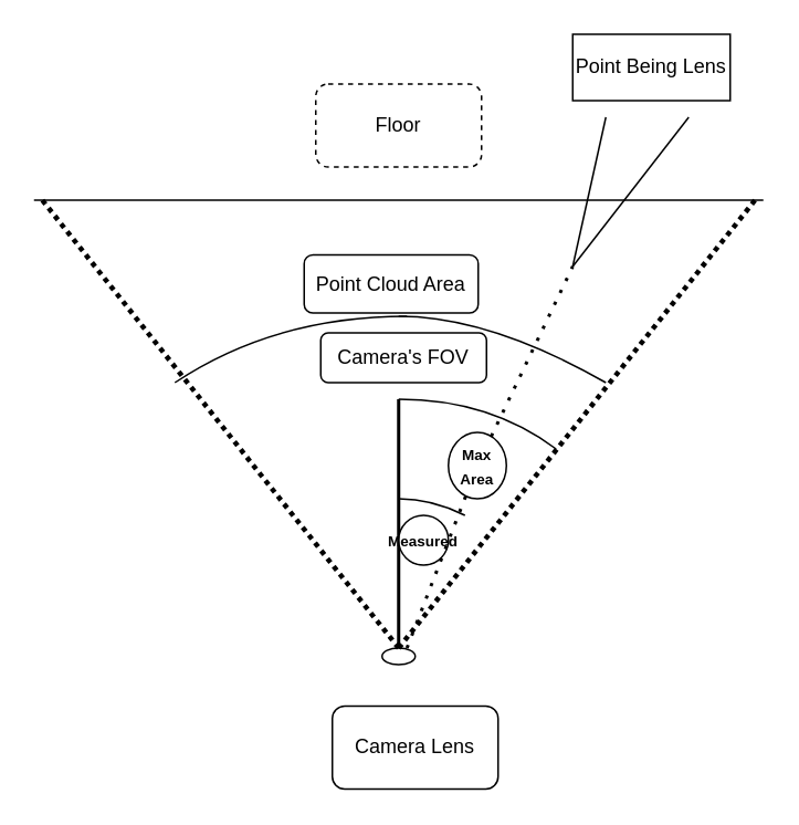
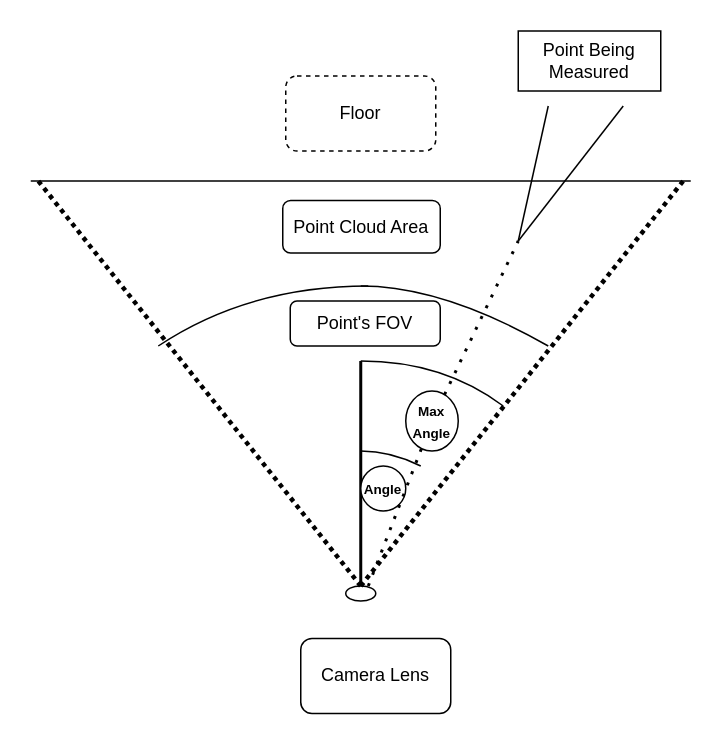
  <mxCell id="0" />
  <mxCell id="1" parent="0" />
  <mxCell id="2" value="" style="endArrow=none;html=1;rounded=0;" parent="1" edge="1"><mxGeometry width="50" height="50" relative="1" as="geometry"><mxPoint x="20" y="120" as="sourcePoint" /><mxPoint x="460" y="120" as="targetPoint" /></mxGeometry></mxCell>
  <mxCell id="3" value="" style="ellipse;whiteSpace=wrap;html=1;" parent="1" vertex="1"><mxGeometry x="230" y="390" width="20" height="10" as="geometry" /></mxCell>
  <mxCell id="4" value="" style="endArrow=none;dashed=1;html=1;rounded=0;exitX=0.5;exitY=0;exitDx=0;exitDy=0;dashPattern=1 1;strokeWidth=3;" parent="1" source="3" edge="1"><mxGeometry width="50" height="50" relative="1" as="geometry"><mxPoint x="240" y="380" as="sourcePoint" /><mxPoint x="25" y="120" as="targetPoint" /></mxGeometry></mxCell>
- <mxCell id="5" value="Point Cloud Area" style="rounded=1;whiteSpace=wrap;html=1;" parent="1" vertex="1"><mxGeometry x="183" y="153" width="105" height="35" as="geometry" /></mxCell>
+ <mxCell id="5" value="Point Cloud Area" style="rounded=1;whiteSpace=wrap;html=1;" parent="1" vertex="1"><mxGeometry x="188" y="133" width="105" height="35" as="geometry" /></mxCell>
  <mxCell id="6" value="Camera Lens" style="rounded=1;whiteSpace=wrap;html=1;" parent="1" vertex="1"><mxGeometry x="200" y="425" width="100" height="50" as="geometry" /></mxCell>
  <mxCell id="7" value="Floor" style="rounded=1;whiteSpace=wrap;html=1;dashed=1;" parent="1" vertex="1"><mxGeometry x="190" y="50" width="100" height="50" as="geometry" /></mxCell>
  <mxCell id="8" value="" style="endArrow=none;dashed=1;html=1;rounded=0;exitX=0.5;exitY=0;exitDx=0;exitDy=0;dashPattern=1 1;strokeWidth=3;" parent="1" source="3" edge="1"><mxGeometry width="50" height="50" relative="1" as="geometry"><mxPoint x="215" y="230" as="sourcePoint" /><mxPoint x="455" y="120" as="targetPoint" /></mxGeometry></mxCell>
  <mxCell id="9" value="" style="endArrow=none;html=1;strokeWidth=2;rounded=0;entryX=0.5;entryY=0;entryDx=0;entryDy=0;" parent="1" target="3" edge="1"><mxGeometry width="50" height="50" relative="1" as="geometry"><mxPoint x="240" y="240" as="sourcePoint" /><mxPoint x="245" y="390" as="targetPoint" /></mxGeometry></mxCell>
  <mxCell id="10" value="" style="endArrow=none;html=1;curved=1;" parent="1" edge="1"><mxGeometry width="50" height="50" relative="1" as="geometry"><mxPoint x="335" y="270" as="sourcePoint" /><mxPoint x="240" y="240" as="targetPoint" /><Array as="points"><mxPoint x="295" y="240" /></Array></mxGeometry></mxCell>
  <mxCell id="11" value="" style="curved=1;endArrow=classic;html=1;rounded=0;strokeColor=none;" parent="1" edge="1"><mxGeometry width="50" height="50" relative="1" as="geometry"><mxPoint x="260" y="350" as="sourcePoint" /><mxPoint x="274.805" y="287.432" as="targetPoint" /><Array as="points"><mxPoint x="310" y="350" /></Array></mxGeometry></mxCell>
  <mxCell id="12" value="" style="endArrow=none;html=1;curved=1;" parent="1" edge="1"><mxGeometry width="50" height="50" relative="1" as="geometry"><mxPoint x="245" y="190" as="sourcePoint" /><mxPoint x="105" y="230" as="targetPoint" /><Array as="points"><mxPoint x="165" y="190" /></Array></mxGeometry></mxCell>
- <mxCell id="13" value="&lt;font style=&quot;&quot;&gt;&lt;font style=&quot;font-size: 9px;&quot;&gt;&lt;b&gt;Measured&lt;/b&gt;&lt;/font&gt;&lt;br&gt;&lt;/font&gt;" style="ellipse;whiteSpace=wrap;html=1;" parent="1" vertex="1"><mxGeometry x="240" y="310" width="30" height="30" as="geometry" /></mxCell>
- <mxCell id="14" value="Camera's FOV" style="rounded=1;whiteSpace=wrap;html=1;" parent="1" vertex="1"><mxGeometry x="193" y="200" width="100" height="30" as="geometry" /></mxCell>
+ <mxCell id="13" value="&lt;font style=&quot;&quot;&gt;&lt;font style=&quot;font-size: 9px;&quot;&gt;&lt;b&gt;Angle&lt;/b&gt;&lt;/font&gt;&lt;br&gt;&lt;/font&gt;" style="ellipse;whiteSpace=wrap;html=1;" parent="1" vertex="1"><mxGeometry x="240" y="310" width="30" height="30" as="geometry" /></mxCell>
+ <mxCell id="14" value="Point's FOV" style="rounded=1;whiteSpace=wrap;html=1;" parent="1" vertex="1"><mxGeometry x="193" y="200" width="100" height="30" as="geometry" /></mxCell>
  <mxCell id="15" value="" style="endArrow=none;dashed=1;html=1;dashPattern=1 3;strokeWidth=2;rounded=0;" parent="1" edge="1" source="21"><mxGeometry width="50" height="50" relative="1" as="geometry"><mxPoint x="245" y="390" as="sourcePoint" /><mxPoint x="345" y="160" as="targetPoint" /></mxGeometry></mxCell>
  <mxCell id="16" value="" style="endArrow=none;html=1;curved=1;" parent="1" edge="1"><mxGeometry width="50" height="50" relative="1" as="geometry"><mxPoint x="280" y="310" as="sourcePoint" /><mxPoint x="240" y="300" as="targetPoint" /><Array as="points"><mxPoint x="260" y="300" /></Array></mxGeometry></mxCell>
  <mxCell id="17" value="" style="endArrow=none;html=1;rounded=0;" parent="1" edge="1"><mxGeometry width="50" height="50" relative="1" as="geometry"><mxPoint x="345" y="160" as="sourcePoint" /><mxPoint x="365" y="70" as="targetPoint" /></mxGeometry></mxCell>
- <mxCell id="18" value="Point Being Lens" style="rounded=0;whiteSpace=wrap;html=1;" parent="1" vertex="1"><mxGeometry x="345" y="20" width="95" height="40" as="geometry" /></mxCell>
+ <mxCell id="18" value="Point Being Measured" style="rounded=0;whiteSpace=wrap;html=1;" parent="1" vertex="1"><mxGeometry x="345" y="20" width="95" height="40" as="geometry" /></mxCell>
  <mxCell id="19" value="" style="endArrow=none;html=1;rounded=0;" parent="1" edge="1"><mxGeometry width="50" height="50" relative="1" as="geometry"><mxPoint x="345" y="160" as="sourcePoint" /><mxPoint x="415" y="70" as="targetPoint" /></mxGeometry></mxCell>
  <mxCell id="20" value="" style="endArrow=none;dashed=1;html=1;dashPattern=1 3;strokeWidth=2;rounded=0;" edge="1" parent="1" target="21"><mxGeometry width="50" height="50" relative="1" as="geometry"><mxPoint x="245" y="390" as="sourcePoint" /><mxPoint x="345" y="160" as="targetPoint" /></mxGeometry></mxCell>
- <mxCell id="21" value="&lt;font style=&quot;&quot;&gt;&lt;font style=&quot;font-size: 9px;&quot;&gt;&lt;b&gt;Max Area&lt;/b&gt;&lt;/font&gt;&lt;br&gt;&lt;/font&gt;" style="ellipse;whiteSpace=wrap;html=1;" vertex="1" parent="1"><mxGeometry x="270" y="260" width="35" height="40" as="geometry" /></mxCell>
+ <mxCell id="21" value="&lt;font style=&quot;&quot;&gt;&lt;font style=&quot;font-size: 9px;&quot;&gt;&lt;b&gt;Max Angle&lt;/b&gt;&lt;/font&gt;&lt;br&gt;&lt;/font&gt;" style="ellipse;whiteSpace=wrap;html=1;" vertex="1" parent="1"><mxGeometry x="270" y="260" width="35" height="40" as="geometry" /></mxCell>
  <mxCell id="22" value="" style="endArrow=none;html=1;curved=1;" edge="1" parent="1"><mxGeometry width="50" height="50" relative="1" as="geometry"><mxPoint x="365" y="230" as="sourcePoint" /><mxPoint x="240" y="190" as="targetPoint" /><Array as="points"><mxPoint x="295" y="190" /></Array></mxGeometry></mxCell>
